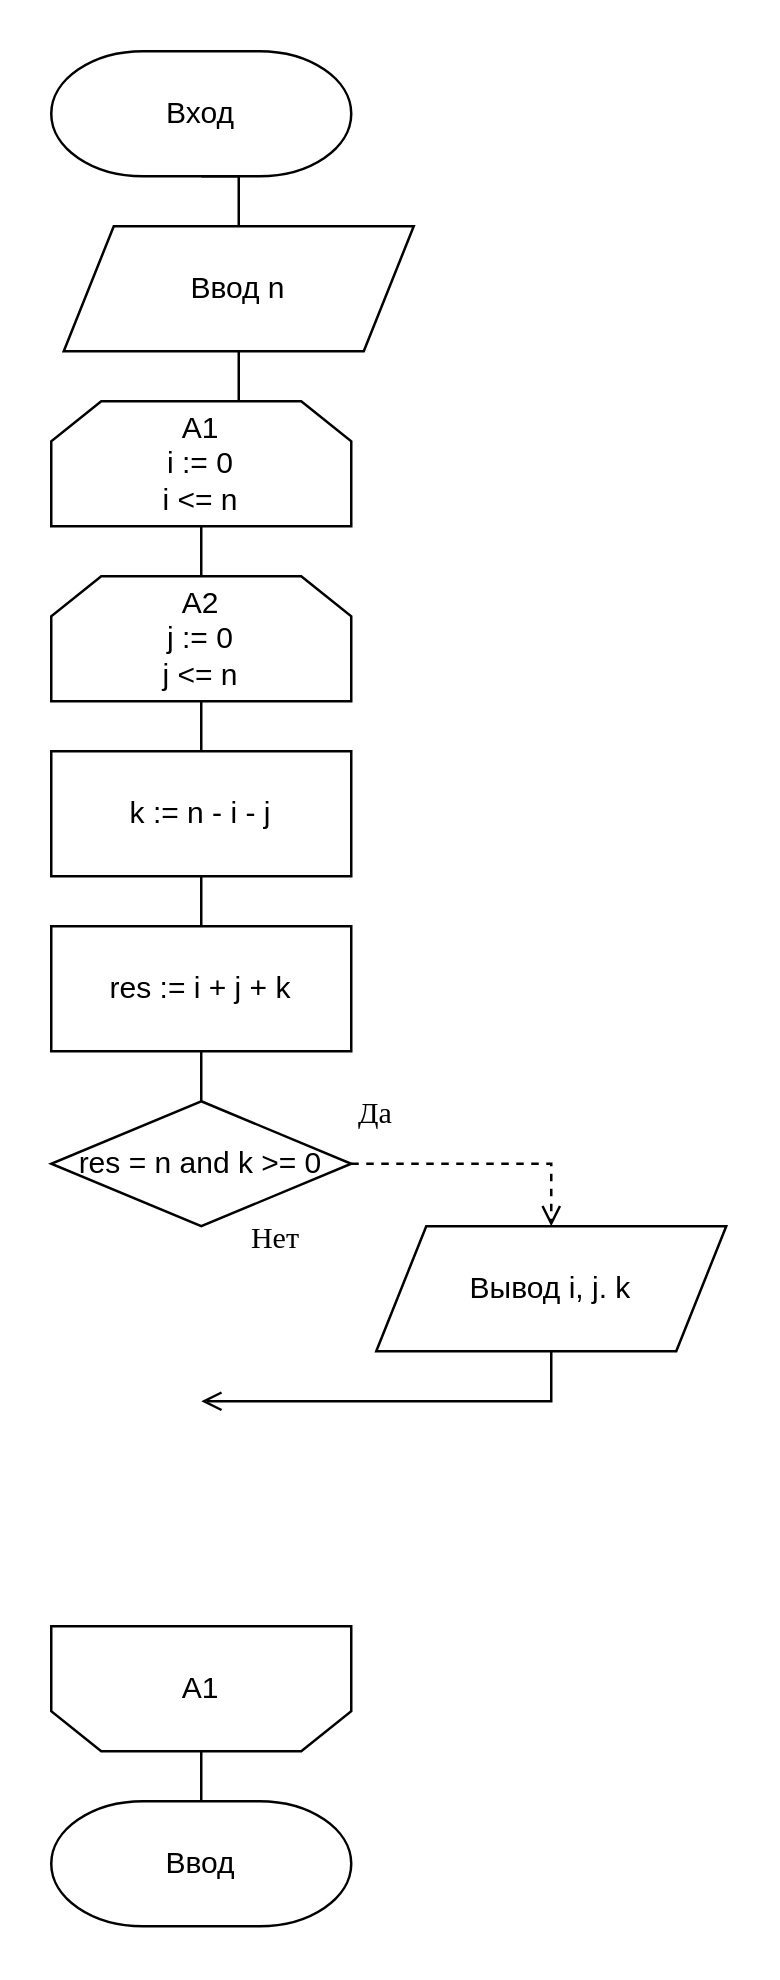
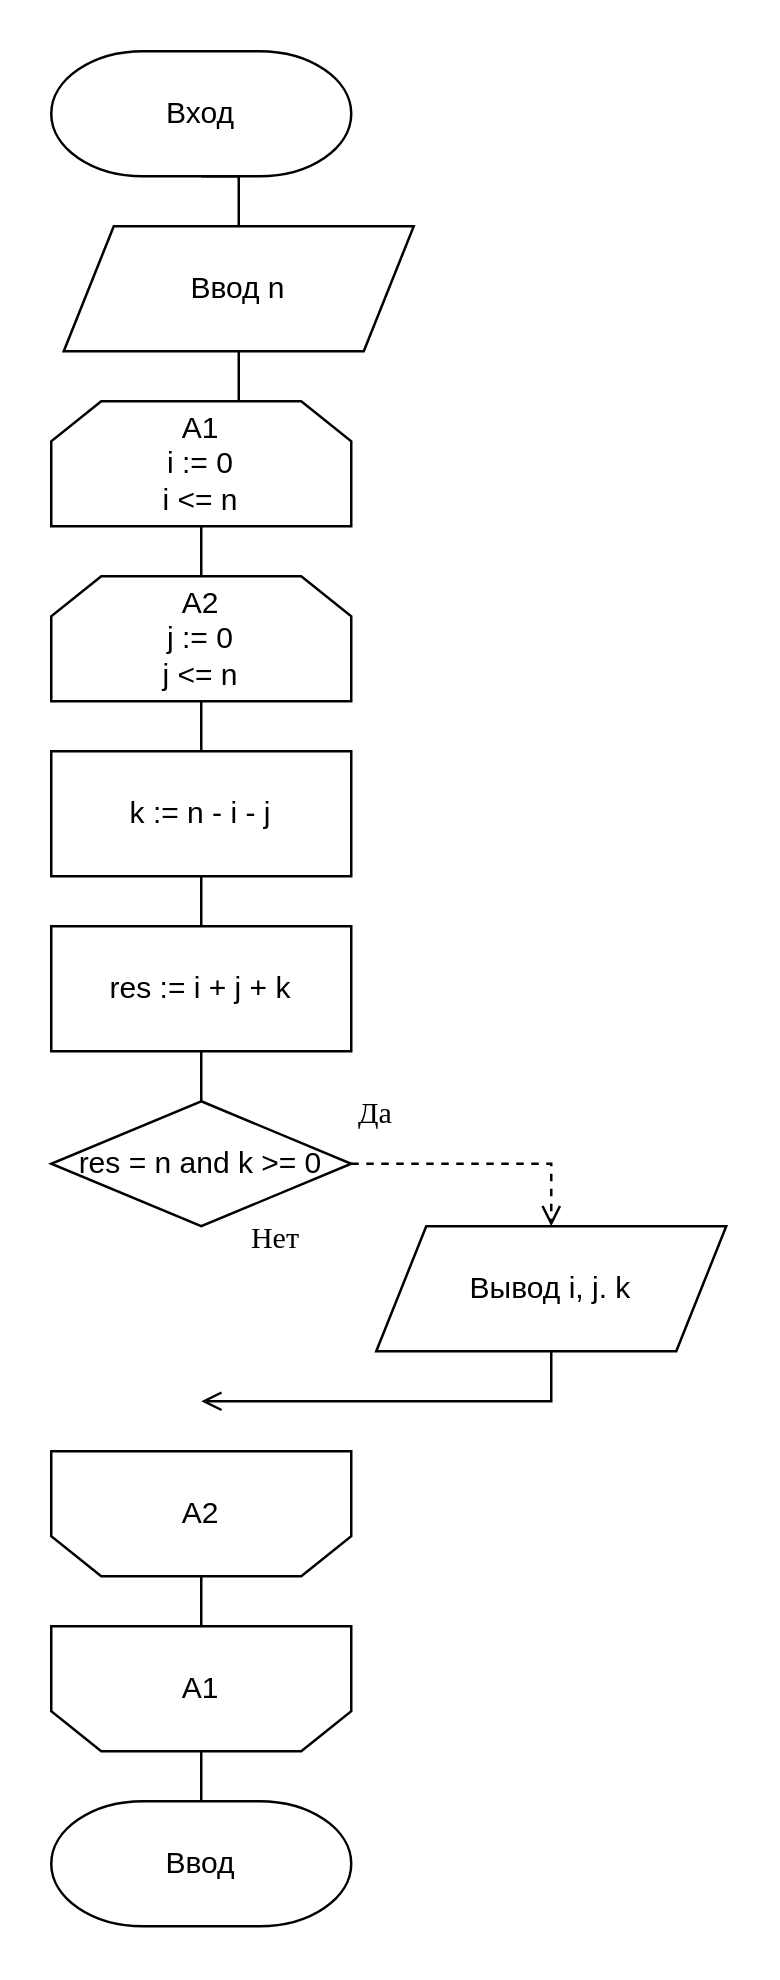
  <mxCell id="0" />
  <mxCell id="1" parent="0" />
  <mxCell id="2" value="Вход" style="strokeWidth=1;html=1;shape=mxgraph.flowchart.terminator;whiteSpace=wrap;" vertex="1" parent="1"><mxGeometry x="20" y="20" width="120" height="50" as="geometry" /></mxCell>
  <mxCell id="3" style="edgeStyle=orthogonalEdgeStyle;rounded=0;orthogonalLoop=1;jettySize=auto;html=1;entryX=0.5;entryY=0;entryDx=0;entryDy=0;endArrow=none;endFill=0;" edge="1" parent="1" target="5"><mxGeometry relative="1" as="geometry"><mxPoint x="80" y="70" as="sourcePoint" /></mxGeometry></mxCell>
  <mxCell id="4" style="edgeStyle=orthogonalEdgeStyle;rounded=0;orthogonalLoop=1;jettySize=auto;html=1;entryX=0.5;entryY=0;entryDx=0;entryDy=0;endArrow=none;endFill=0;" edge="1" parent="1" source="5" target="7"><mxGeometry relative="1" as="geometry" /></mxCell>
  <mxCell id="5" value="Ввод n" style="shape=parallelogram;perimeter=parallelogramPerimeter;whiteSpace=wrap;html=1;fixedSize=1;strokeWidth=1;" vertex="1" parent="1"><mxGeometry x="25" y="90" width="140" height="50" as="geometry" /></mxCell>
  <mxCell id="6" value="" style="edgeStyle=orthogonalEdgeStyle;rounded=0;orthogonalLoop=1;jettySize=auto;html=1;endArrow=none;endFill=0;" edge="1" parent="1" source="7"><mxGeometry relative="1" as="geometry"><mxPoint x="80" y="230" as="targetPoint" /></mxGeometry></mxCell>
  <mxCell id="7" value="А1&lt;br&gt;i := 0&lt;br&gt;i &amp;lt;= n" style="shape=loopLimit;whiteSpace=wrap;html=1;strokeWidth=1;" vertex="1" parent="1"><mxGeometry x="20" y="160" width="120" height="50" as="geometry" /></mxCell>
  <mxCell id="8" value="" style="edgeStyle=orthogonalEdgeStyle;rounded=0;orthogonalLoop=1;jettySize=auto;html=1;endArrow=none;endFill=0;" edge="1" parent="1" source="9"><mxGeometry relative="1" as="geometry"><mxPoint x="80" y="300" as="targetPoint" /></mxGeometry></mxCell>
  <mxCell id="9" value="А2&lt;br&gt;j := 0&lt;br&gt;j &amp;lt;= n" style="shape=loopLimit;whiteSpace=wrap;html=1;strokeWidth=1;" vertex="1" parent="1"><mxGeometry x="20" y="230" width="120" height="50" as="geometry" /></mxCell>
  <mxCell id="10" style="edgeStyle=orthogonalEdgeStyle;rounded=0;orthogonalLoop=1;jettySize=auto;html=1;entryX=0.5;entryY=0;entryDx=0;entryDy=0;endArrow=none;endFill=0;exitX=0.5;exitY=1;exitDx=0;exitDy=0;" edge="1" parent="1" source="15" target="13"><mxGeometry relative="1" as="geometry"><mxPoint x="90" y="430" as="sourcePoint" /></mxGeometry></mxCell>
  <mxCell id="11" value="k := n - i - j" style="rounded=0;whiteSpace=wrap;html=1;" vertex="1" parent="1"><mxGeometry x="20" y="300" width="120" height="50" as="geometry" /></mxCell>
  <mxCell id="12" style="edgeStyle=orthogonalEdgeStyle;rounded=0;orthogonalLoop=1;jettySize=auto;html=1;endArrow=open;endFill=0;entryX=0.5;entryY=0;entryDx=0;entryDy=0;dashed=1;" edge="1" parent="1" source="13" target="17"><mxGeometry relative="1" as="geometry"><mxPoint x="240" y="500" as="targetPoint" /><Array as="points"><mxPoint x="220" y="465" /></Array></mxGeometry></mxCell>
  <mxCell id="13" value="res = n and k &amp;gt;= 0" style="rhombus;whiteSpace=wrap;html=1;" vertex="1" parent="1"><mxGeometry x="20" y="440" width="120" height="50" as="geometry" /></mxCell>
  <mxCell id="14" value="" style="edgeStyle=orthogonalEdgeStyle;rounded=0;orthogonalLoop=1;jettySize=auto;html=1;endArrow=none;endFill=0;" edge="1" parent="1"><mxGeometry relative="1" as="geometry"><mxPoint x="80" y="370" as="targetPoint" /><mxPoint x="80" y="350" as="sourcePoint" /></mxGeometry></mxCell>
  <mxCell id="15" value="res := i + j + k" style="rounded=0;whiteSpace=wrap;html=1;" vertex="1" parent="1"><mxGeometry x="20" y="370" width="120" height="50" as="geometry" /></mxCell>
  <mxCell id="16" style="edgeStyle=orthogonalEdgeStyle;rounded=0;orthogonalLoop=1;jettySize=auto;html=1;endArrow=open;endFill=0;strokeWidth=1;" edge="1" parent="1" source="17"><mxGeometry relative="1" as="geometry"><mxPoint x="80" y="560" as="targetPoint" /><Array as="points"><mxPoint x="220" y="560" /></Array></mxGeometry></mxCell>
  <mxCell id="17" value="Вывод i, j. k" style="shape=parallelogram;perimeter=parallelogramPerimeter;whiteSpace=wrap;html=1;fixedSize=1;strokeWidth=1;" vertex="1" parent="1"><mxGeometry x="150" y="490" width="140" height="50" as="geometry" /></mxCell>
+ <mxCell id="18" style="edgeStyle=orthogonalEdgeStyle;rounded=0;orthogonalLoop=1;jettySize=auto;html=1;entryX=0.5;entryY=1;entryDx=0;entryDy=0;endArrow=none;endFill=0;" edge="1" parent="1" source="19" target="20"><mxGeometry relative="1" as="geometry" /></mxCell>
+ <mxCell id="19" value="A2" style="shape=loopLimit;whiteSpace=wrap;html=1;strokeWidth=1;direction=west;" vertex="1" parent="1"><mxGeometry x="20" y="580" width="120" height="50" as="geometry" /></mxCell>
  <mxCell id="20" value="A1" style="shape=loopLimit;whiteSpace=wrap;html=1;strokeWidth=1;direction=west;" vertex="1" parent="1"><mxGeometry x="20" y="650" width="120" height="50" as="geometry" /></mxCell>
  <mxCell id="21" style="edgeStyle=orthogonalEdgeStyle;rounded=0;orthogonalLoop=1;jettySize=auto;html=1;entryX=0.5;entryY=0;entryDx=0;entryDy=0;entryPerimeter=0;fontFamily=Times New Roman;endArrow=none;endFill=0;" edge="1" parent="1" target="22"><mxGeometry relative="1" as="geometry"><mxPoint x="80" y="700" as="sourcePoint" /></mxGeometry></mxCell>
  <mxCell id="22" value="Ввод" style="strokeWidth=1;html=1;shape=mxgraph.flowchart.terminator;whiteSpace=wrap;" vertex="1" parent="1"><mxGeometry x="20" y="720" width="120" height="50" as="geometry" /></mxCell>
  <mxCell id="23" value="Нет" style="text;html=1;strokeColor=none;fillColor=none;align=center;verticalAlign=middle;whiteSpace=wrap;rounded=0;fontFamily=Times New Roman;" vertex="1" parent="1"><mxGeometry x="80" y="480" width="60" height="30" as="geometry" /></mxCell>
  <mxCell id="24" value="Да" style="text;html=1;strokeColor=none;fillColor=none;align=center;verticalAlign=middle;whiteSpace=wrap;rounded=0;fontFamily=Times New Roman;" vertex="1" parent="1"><mxGeometry x="120" y="430" width="60" height="30" as="geometry" /></mxCell>
